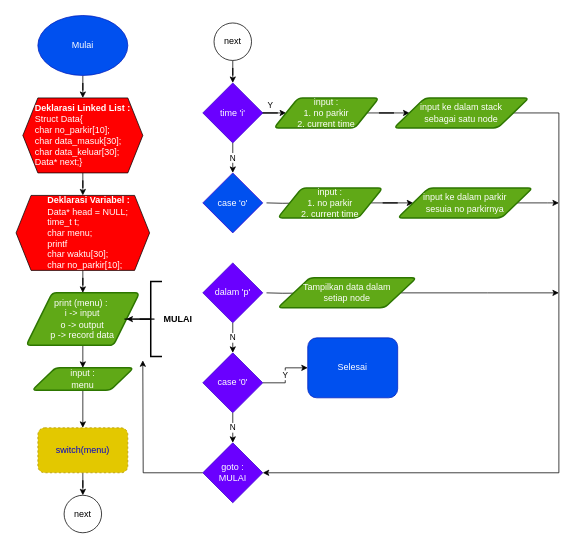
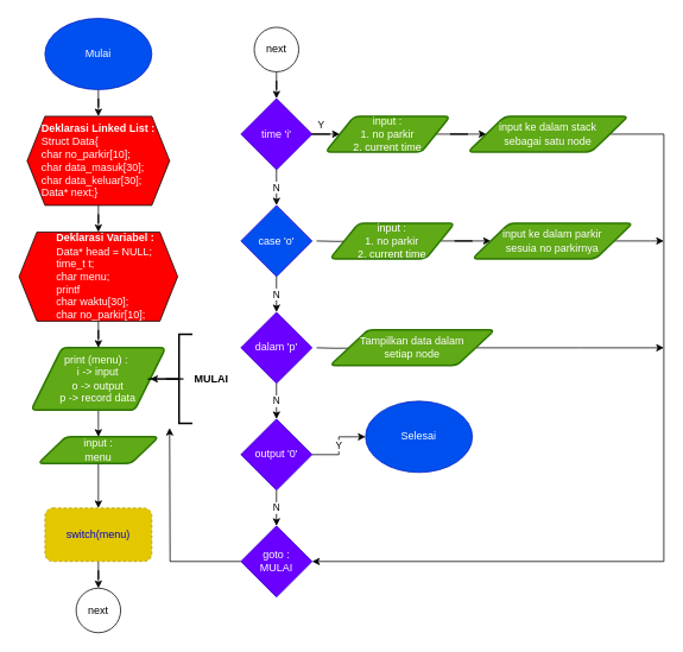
  <mxCell id="0" />
  <mxCell id="1" parent="0" />
  <mxCell id="2" style="edgeStyle=orthogonalEdgeStyle;rounded=0;orthogonalLoop=1;jettySize=auto;html=1;entryX=0.5;entryY=0;entryDx=0;entryDy=0;" edge="1" parent="1" source="3" target="5"><mxGeometry relative="1" as="geometry" /></mxCell>
  <mxCell id="3" value="&lt;div style=&quot;color: rgb(255 , 255 , 255)&quot;&gt;&lt;div&gt;&lt;b&gt;Deklarasi Linked List :&lt;/b&gt;&lt;/div&gt;&lt;div style=&quot;text-align: justify&quot;&gt;Struct Data{&lt;/div&gt;&lt;div style=&quot;text-align: left&quot;&gt;char no_parkir[10];&lt;/div&gt;&lt;div style=&quot;text-align: left&quot;&gt;char data_masuk[30];&lt;/div&gt;&lt;div style=&quot;text-align: left&quot;&gt;char data_keluar[30];&lt;/div&gt;&lt;div style=&quot;text-align: left&quot;&gt;Data* next;}&lt;/div&gt;&lt;/div&gt;" style="shape=hexagon;perimeter=hexagonPerimeter2;whiteSpace=wrap;html=1;fixedSize=1;fillColor=#FF0000;" vertex="1" parent="1"><mxGeometry x="30" y="130" width="160" height="100" as="geometry" /></mxCell>
  <mxCell id="4" value="" style="edgeStyle=orthogonalEdgeStyle;rounded=0;orthogonalLoop=1;jettySize=auto;html=1;" edge="1" parent="1" source="5" target="7"><mxGeometry relative="1" as="geometry" /></mxCell>
  <mxCell id="5" value="&lt;blockquote style=&quot;margin: 0 0 0 40px ; border: none ; padding: 0px&quot;&gt;&lt;b style=&quot;color: rgb(255 , 255 , 255)&quot;&gt;Deklarasi Variabel :&lt;br&gt;&lt;/b&gt;&lt;span style=&quot;color: rgb(255 , 255 , 255)&quot;&gt;Data* head = NULL;&lt;br&gt;&lt;/span&gt;&lt;span style=&quot;color: rgb(255 , 255 , 255)&quot;&gt;time_t t;&lt;br&gt;&lt;/span&gt;&lt;span style=&quot;color: rgb(255 , 255 , 255)&quot;&gt;char menu;&lt;br&gt;&lt;/span&gt;&lt;span style=&quot;color: rgb(255 , 255 , 255)&quot;&gt;printf&lt;br&gt;&lt;/span&gt;&lt;span style=&quot;color: rgb(255 , 255 , 255)&quot;&gt;char waktu[30];&lt;/span&gt;&lt;div style=&quot;color: rgb(255 , 255 , 255)&quot;&gt;&lt;div&gt;char no_parkir[10];&lt;/div&gt;&lt;/div&gt;&lt;/blockquote&gt;&lt;div style=&quot;color: rgb(255 , 255 , 255)&quot;&gt;&lt;div&gt;&lt;span&gt;&#09;&lt;/span&gt;&lt;/div&gt;&lt;/div&gt;" style="shape=hexagon;perimeter=hexagonPerimeter2;whiteSpace=wrap;html=1;fixedSize=1;fillColor=#FF0000;align=left;" vertex="1" parent="1"><mxGeometry x="20.93" y="260" width="178.13" height="100" as="geometry" /></mxCell>
  <mxCell id="6" value="" style="edgeStyle=orthogonalEdgeStyle;rounded=0;orthogonalLoop=1;jettySize=auto;html=1;" edge="1" parent="1" source="7" target="11"><mxGeometry relative="1" as="geometry" /></mxCell>
  <mxCell id="7" value="print (menu) :&amp;nbsp;&lt;br&gt;i -&amp;gt; input&lt;br&gt;o -&amp;gt; output&lt;br&gt;p -&amp;gt; record data" style="shape=parallelogram;html=1;strokeWidth=2;perimeter=parallelogramPerimeter;whiteSpace=wrap;rounded=1;arcSize=12;size=0.23;fillColor=#60a917;strokeColor=#2D7600;fontColor=#ffffff;" vertex="1" parent="1"><mxGeometry x="34.43" y="390" width="151.14" height="70" as="geometry" /></mxCell>
  <mxCell id="8" value="" style="edgeStyle=orthogonalEdgeStyle;rounded=0;orthogonalLoop=1;jettySize=auto;html=1;" edge="1" parent="1" source="9" target="12"><mxGeometry relative="1" as="geometry" /></mxCell>
  <mxCell id="9" value="&lt;font color=&quot;#0000cc&quot;&gt;switch(menu)&lt;/font&gt;" style="rounded=1;whiteSpace=wrap;html=1;fillColor=#e3c800;strokeColor=#B09500;fontColor=#ffffff;dashed=1;" vertex="1" parent="1"><mxGeometry x="50" y="570" width="120" height="60" as="geometry" /></mxCell>
  <mxCell id="10" style="edgeStyle=orthogonalEdgeStyle;rounded=0;orthogonalLoop=1;jettySize=auto;html=1;entryX=0.5;entryY=0;entryDx=0;entryDy=0;" edge="1" parent="1" source="11" target="9"><mxGeometry relative="1" as="geometry" /></mxCell>
  <mxCell id="11" value="input :&lt;br&gt;menu" style="shape=parallelogram;html=1;strokeWidth=2;perimeter=parallelogramPerimeter;whiteSpace=wrap;rounded=1;arcSize=12;size=0.23;fillColor=#60a917;strokeColor=#2D7600;fontColor=#ffffff;" vertex="1" parent="1"><mxGeometry x="42.21" y="490" width="135.57" height="30" as="geometry" /></mxCell>
  <mxCell id="12" value="next" style="ellipse;whiteSpace=wrap;html=1;aspect=fixed;" vertex="1" parent="1"><mxGeometry x="85" y="660" width="50" height="50" as="geometry" /></mxCell>
  <mxCell id="13" value="" style="edgeStyle=orthogonalEdgeStyle;rounded=0;orthogonalLoop=1;jettySize=auto;html=1;" edge="1" parent="1" source="14" target="17"><mxGeometry relative="1" as="geometry" /></mxCell>
  <mxCell id="14" value="next" style="ellipse;whiteSpace=wrap;html=1;aspect=fixed;" vertex="1" parent="1"><mxGeometry x="285" y="30" width="50" height="50" as="geometry" /></mxCell>
  <mxCell id="15" value="N" style="edgeStyle=orthogonalEdgeStyle;rounded=0;orthogonalLoop=1;jettySize=auto;html=1;" edge="1" parent="1" source="17" target="19"><mxGeometry relative="1" as="geometry" /></mxCell>
  <mxCell id="16" value="Y" style="edgeStyle=orthogonalEdgeStyle;rounded=0;orthogonalLoop=1;jettySize=auto;html=1;" edge="1" parent="1" source="17" target="23"><mxGeometry x="0.48" y="10" relative="1" as="geometry"><mxPoint as="offset" /></mxGeometry></mxCell>
  <mxCell id="17" value="time 'i'" style="rhombus;whiteSpace=wrap;html=1;fillColor=#6a00ff;strokeColor=#3700CC;fontColor=#ffffff;" vertex="1" parent="1"><mxGeometry x="270" y="110" width="80" height="80" as="geometry" /></mxCell>
+ <mxCell id="18" value="N" style="edgeStyle=orthogonalEdgeStyle;rounded=0;orthogonalLoop=1;jettySize=auto;html=1;" edge="1" parent="1" source="19" target="21"><mxGeometry relative="1" as="geometry" /></mxCell>
  <mxCell id="19" value="case 'o'" style="rhombus;whiteSpace=wrap;html=1;fillColor=#0050ef;strokeColor=#3700CC;fontColor=#ffffff;" vertex="1" parent="1"><mxGeometry x="270" y="230" width="80" height="80" as="geometry" /></mxCell>
  <mxCell id="20" value="N" style="edgeStyle=orthogonalEdgeStyle;rounded=0;orthogonalLoop=1;jettySize=auto;html=1;" edge="1" parent="1" source="21" target="40"><mxGeometry relative="1" as="geometry" /></mxCell>
  <mxCell id="21" value="dalam 'p'" style="rhombus;whiteSpace=wrap;html=1;fillColor=#6a00ff;strokeColor=#3700CC;fontColor=#ffffff;" vertex="1" parent="1"><mxGeometry x="270" y="350" width="80" height="80" as="geometry" /></mxCell>
  <mxCell id="22" value="" style="edgeStyle=orthogonalEdgeStyle;rounded=0;orthogonalLoop=1;jettySize=auto;html=1;" edge="1" parent="1" source="23" target="25"><mxGeometry relative="1" as="geometry" /></mxCell>
  <mxCell id="23" value="input :&lt;br&gt;1. no parkir&lt;br&gt;2. current time" style="shape=parallelogram;html=1;strokeWidth=2;perimeter=parallelogramPerimeter;whiteSpace=wrap;rounded=1;arcSize=12;size=0.23;fillColor=#60a917;strokeColor=#2D7600;fontColor=#ffffff;" vertex="1" parent="1"><mxGeometry x="365" y="130" width="140" height="40" as="geometry" /></mxCell>
  <mxCell id="24" style="edgeStyle=orthogonalEdgeStyle;rounded=0;orthogonalLoop=1;jettySize=auto;html=1;entryX=1;entryY=0.5;entryDx=0;entryDy=0;" edge="1" parent="1" source="25" target="37"><mxGeometry relative="1" as="geometry"><Array as="points"><mxPoint x="745" y="150" /><mxPoint x="745" y="630" /></Array></mxGeometry></mxCell>
  <mxCell id="25" value="input ke dalam stack&lt;br&gt;sebagai satu node" style="shape=parallelogram;html=1;strokeWidth=2;perimeter=parallelogramPerimeter;whiteSpace=wrap;rounded=1;arcSize=12;size=0.23;fillColor=#60a917;strokeColor=#2D7600;fontColor=#ffffff;" vertex="1" parent="1"><mxGeometry x="525" y="130" width="180" height="40" as="geometry" /></mxCell>
  <mxCell id="26" value="Y" style="edgeStyle=orthogonalEdgeStyle;rounded=0;orthogonalLoop=1;jettySize=auto;html=1;" edge="1" parent="1" target="28"><mxGeometry x="0.356" y="10" relative="1" as="geometry"><mxPoint x="355" y="270" as="sourcePoint" /><mxPoint as="offset" /></mxGeometry></mxCell>
  <mxCell id="27" value="" style="edgeStyle=orthogonalEdgeStyle;rounded=0;orthogonalLoop=1;jettySize=auto;html=1;" edge="1" parent="1" source="28" target="30"><mxGeometry relative="1" as="geometry" /></mxCell>
  <mxCell id="28" value="input :&lt;br&gt;1. no parkir&lt;br&gt;2. current time" style="shape=parallelogram;html=1;strokeWidth=2;perimeter=parallelogramPerimeter;whiteSpace=wrap;rounded=1;arcSize=12;size=0.23;fillColor=#60a917;strokeColor=#2D7600;fontColor=#ffffff;" vertex="1" parent="1"><mxGeometry x="370" y="250" width="140" height="40" as="geometry" /></mxCell>
  <mxCell id="29" style="edgeStyle=orthogonalEdgeStyle;rounded=0;orthogonalLoop=1;jettySize=auto;html=1;" edge="1" parent="1" source="30"><mxGeometry relative="1" as="geometry"><mxPoint x="745" y="270" as="targetPoint" /></mxGeometry></mxCell>
  <mxCell id="30" value="input ke dalam parkir&lt;br&gt;sesuia no parkirnya" style="shape=parallelogram;html=1;strokeWidth=2;perimeter=parallelogramPerimeter;whiteSpace=wrap;rounded=1;arcSize=12;size=0.23;fillColor=#60a917;strokeColor=#2D7600;fontColor=#ffffff;" vertex="1" parent="1"><mxGeometry x="530" y="250" width="180" height="40" as="geometry" /></mxCell>
  <mxCell id="31" value="Y" style="edgeStyle=orthogonalEdgeStyle;rounded=0;orthogonalLoop=1;jettySize=auto;html=1;" edge="1" parent="1" target="33"><mxGeometry x="0.275" y="10" relative="1" as="geometry"><mxPoint x="355" y="390" as="sourcePoint" /><mxPoint as="offset" /></mxGeometry></mxCell>
  <mxCell id="32" style="edgeStyle=orthogonalEdgeStyle;rounded=0;orthogonalLoop=1;jettySize=auto;html=1;" edge="1" parent="1" source="33"><mxGeometry relative="1" as="geometry"><mxPoint x="745" y="390" as="targetPoint" /></mxGeometry></mxCell>
  <mxCell id="33" value="Tampilkan data dalam&lt;br&gt;setiap node" style="shape=parallelogram;html=1;strokeWidth=2;perimeter=parallelogramPerimeter;whiteSpace=wrap;rounded=1;arcSize=12;size=0.23;fillColor=#60a917;strokeColor=#2D7600;fontColor=#ffffff;" vertex="1" parent="1"><mxGeometry x="370" y="370" width="185" height="40" as="geometry" /></mxCell>
  <mxCell id="34" style="edgeStyle=orthogonalEdgeStyle;rounded=0;orthogonalLoop=1;jettySize=auto;html=1;" edge="1" parent="1" source="35" target="7"><mxGeometry relative="1" as="geometry" /></mxCell>
  <mxCell id="35" value="&lt;b&gt;MULAI&lt;/b&gt;" style="strokeWidth=2;html=1;shape=mxgraph.flowchart.annotation_2;align=left;labelPosition=right;pointerEvents=1;fillColor=#FF0000;" vertex="1" parent="1"><mxGeometry x="185.57" y="375" width="30" height="100" as="geometry" /></mxCell>
  <mxCell id="36" style="edgeStyle=orthogonalEdgeStyle;rounded=0;orthogonalLoop=1;jettySize=auto;html=1;" edge="1" parent="1" source="37"><mxGeometry relative="1" as="geometry"><mxPoint x="190" y="480" as="targetPoint" /></mxGeometry></mxCell>
  <mxCell id="37" value="goto :&lt;br&gt;MULAI" style="rhombus;whiteSpace=wrap;html=1;fillColor=#6a00ff;strokeColor=#3700CC;fontColor=#ffffff;" vertex="1" parent="1"><mxGeometry x="270" y="590" width="80" height="80" as="geometry" /></mxCell>
  <mxCell id="38" value="N" style="edgeStyle=orthogonalEdgeStyle;rounded=0;orthogonalLoop=1;jettySize=auto;html=1;" edge="1" parent="1" source="40" target="37"><mxGeometry relative="1" as="geometry" /></mxCell>
  <mxCell id="39" value="Y" style="edgeStyle=orthogonalEdgeStyle;rounded=0;orthogonalLoop=1;jettySize=auto;html=1;" edge="1" parent="1" source="40" target="41"><mxGeometry relative="1" as="geometry" /></mxCell>
- <mxCell id="40" value="case '0'" style="rhombus;whiteSpace=wrap;html=1;fillColor=#6a00ff;strokeColor=#3700CC;fontColor=#ffffff;" vertex="1" parent="1"><mxGeometry x="270" y="470" width="80" height="80" as="geometry" /></mxCell>
- <mxCell id="41" value="Selesai" style="whiteSpace=wrap;html=1;fontColor=#ffffff;strokeColor=#001DBC;fillColor=#0050ef;rounded=1;" vertex="1" parent="1"><mxGeometry x="410" y="450" width="120" height="80" as="geometry" /></mxCell>
+ <mxCell id="40" value="output '0'" style="rhombus;whiteSpace=wrap;html=1;fillColor=#6a00ff;strokeColor=#3700CC;fontColor=#ffffff;" vertex="1" parent="1"><mxGeometry x="270" y="470" width="80" height="80" as="geometry" /></mxCell>
+ <mxCell id="41" value="Selesai" style="ellipse;whiteSpace=wrap;html=1;fontColor=#ffffff;strokeColor=#001DBC;fillColor=#0050ef;" vertex="1" parent="1"><mxGeometry x="410" y="450" width="120" height="80" as="geometry" /></mxCell>
  <mxCell id="42" value="" style="edgeStyle=orthogonalEdgeStyle;rounded=0;orthogonalLoop=1;jettySize=auto;html=1;" edge="1" parent="1" source="43" target="3"><mxGeometry relative="1" as="geometry" /></mxCell>
  <mxCell id="43" value="Mulai" style="ellipse;whiteSpace=wrap;html=1;fontColor=#ffffff;strokeColor=#001DBC;fillColor=#0050ef;" vertex="1" parent="1"><mxGeometry x="50" y="20" width="120" height="80" as="geometry" /></mxCell>
